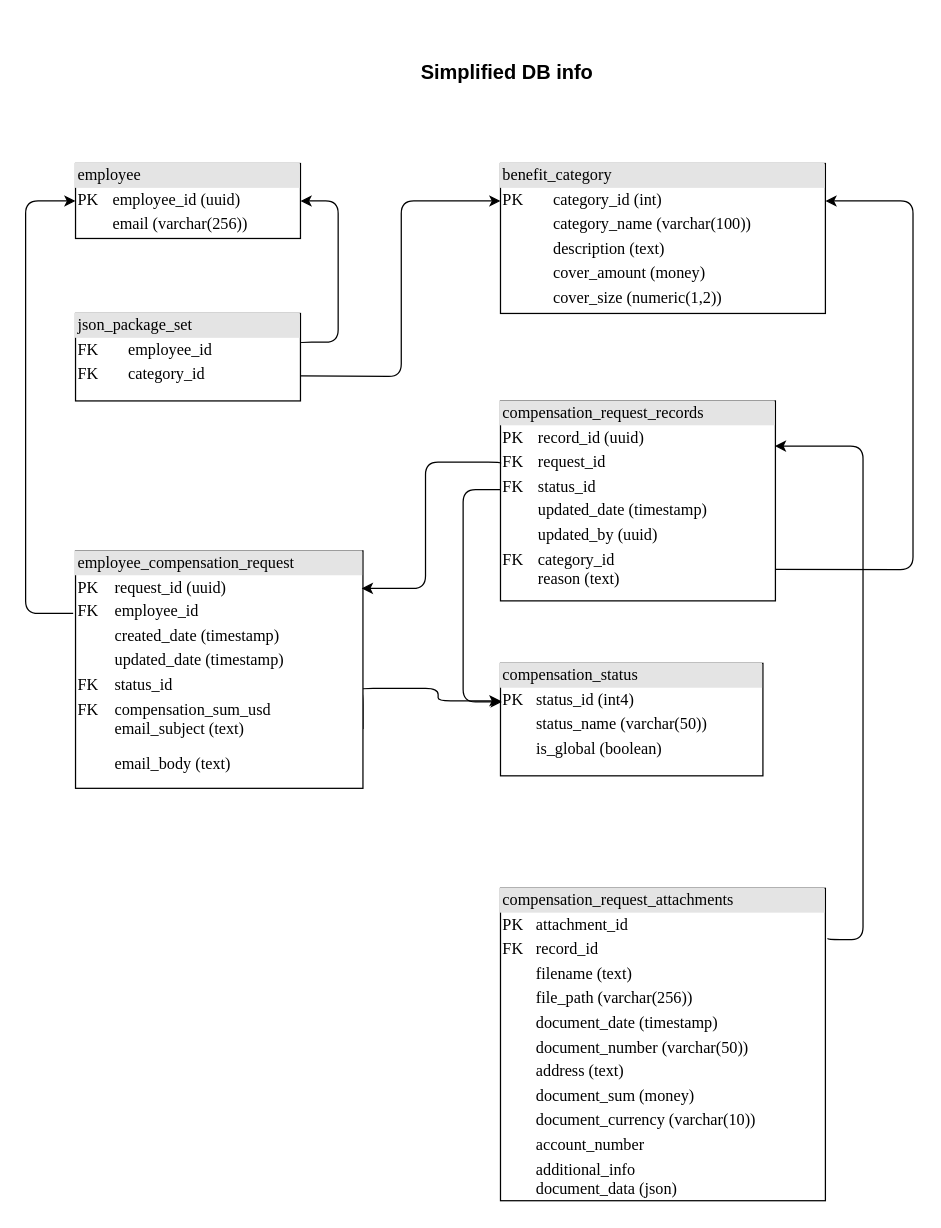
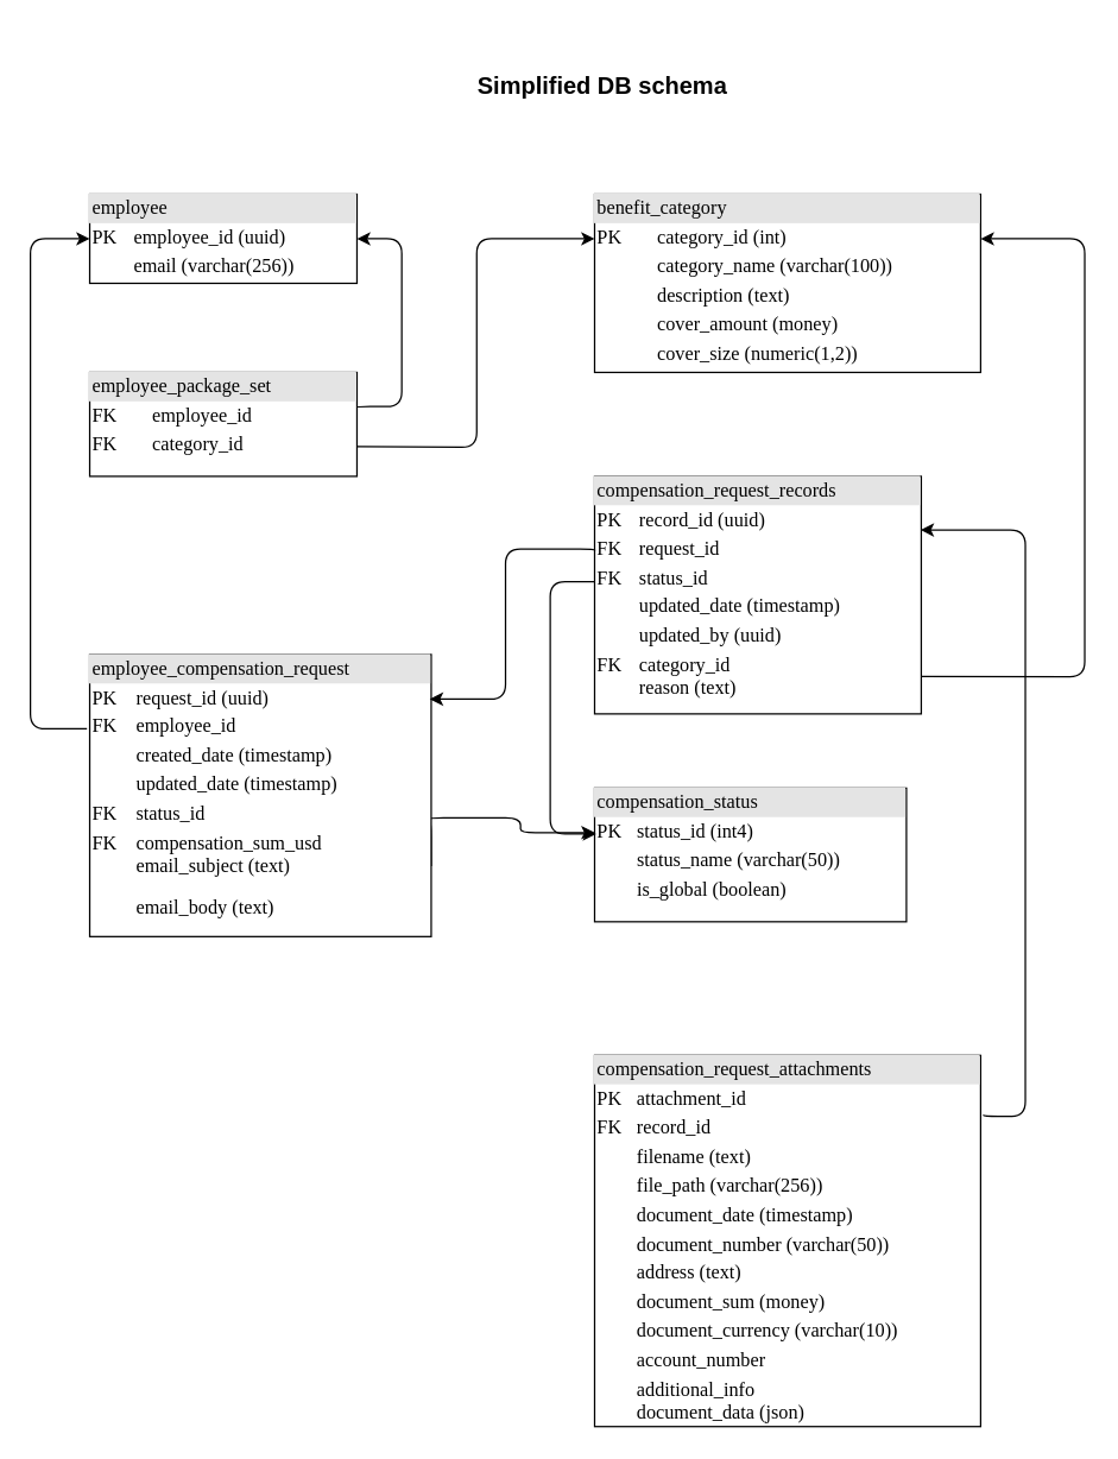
  <mxCell id="0" />
  <mxCell id="1" parent="0" />
  <mxCell id="2" value="" style="group" vertex="1" connectable="0" parent="1"><mxGeometry x="20" y="130" width="710.06" height="830" as="geometry" /></mxCell>
  <mxCell id="3" value="&lt;div style=&quot;box-sizing: border-box; width: 100%; background: rgb(228, 228, 228); padding: 2px;&quot;&gt;employee&lt;/div&gt;&lt;table cellspacing=&quot;0&quot; cellpadding=&quot;2&quot; style=&quot;width: 100%;&quot;&gt;&lt;tbody&gt;&lt;tr&gt;&lt;td&gt;PK&lt;/td&gt;&lt;td&gt;employee_id (uuid)&lt;/td&gt;&lt;/tr&gt;&lt;tr&gt;&lt;td&gt;&lt;br&gt;&lt;/td&gt;&lt;td&gt;email (varchar(256))&lt;/td&gt;&lt;/tr&gt;&lt;tr&gt;&lt;td&gt;&lt;br&gt;&lt;/td&gt;&lt;td&gt;&lt;br&gt;&lt;/td&gt;&lt;/tr&gt;&lt;/tbody&gt;&lt;/table&gt;" style="verticalAlign=top;align=left;overflow=fill;html=1;rounded=0;shadow=0;comic=0;labelBackgroundColor=none;strokeWidth=1;fontFamily=Verdana;fontSize=13;" parent="2" vertex="1"><mxGeometry x="39.94" width="180" height="60" as="geometry" /></mxCell>
  <mxCell id="4" value="&lt;div style=&quot;box-sizing: border-box; width: 100%; background: rgb(228, 228, 228); padding: 2px;&quot;&gt;compensation_status&lt;/div&gt;&lt;table cellspacing=&quot;0&quot; cellpadding=&quot;2&quot; style=&quot;width: 100%;&quot;&gt;&lt;tbody&gt;&lt;tr&gt;&lt;td&gt;PK&lt;/td&gt;&lt;td&gt;status_id (int4)&lt;/td&gt;&lt;/tr&gt;&lt;tr&gt;&lt;td&gt;&lt;br&gt;&lt;/td&gt;&lt;td&gt;status_name (varchar(50))&lt;/td&gt;&lt;/tr&gt;&lt;tr&gt;&lt;td&gt;&lt;/td&gt;&lt;td&gt;is_global (boolean)&lt;/td&gt;&lt;/tr&gt;&lt;/tbody&gt;&lt;/table&gt;" style="verticalAlign=top;align=left;overflow=fill;html=1;rounded=0;shadow=0;comic=0;labelBackgroundColor=none;strokeWidth=1;fontFamily=Verdana;fontSize=13;" parent="2" vertex="1"><mxGeometry x="380.0" y="400" width="210" height="90" as="geometry" /></mxCell>
  <mxCell id="5" style="edgeStyle=orthogonalEdgeStyle;rounded=1;orthogonalLoop=1;jettySize=auto;html=1;fontSize=13;entryX=1;entryY=0.5;entryDx=0;entryDy=0;curved=0;exitX=0.994;exitY=0.352;exitDx=0;exitDy=0;exitPerimeter=0;" edge="1" parent="2" source="6" target="3"><mxGeometry relative="1" as="geometry"><mxPoint x="229.94" y="30" as="targetPoint" /><Array as="points"><mxPoint x="219.06" y="143" /><mxPoint x="250.06" y="143" /><mxPoint x="250.06" y="30" /></Array></mxGeometry></mxCell>
- <mxCell id="6" value="&lt;div style=&quot;box-sizing: border-box; width: 100%; background: rgb(228, 228, 228); padding: 2px;&quot;&gt;json_package_set&lt;/div&gt;&lt;table cellspacing=&quot;0&quot; cellpadding=&quot;2&quot; style=&quot;width: 100%;&quot;&gt;&lt;tbody&gt;&lt;tr&gt;&lt;td&gt;FK&lt;/td&gt;&lt;td&gt;employee_id&lt;/td&gt;&lt;/tr&gt;&lt;tr&gt;&lt;td&gt;FK&lt;/td&gt;&lt;td&gt;category_id&lt;/td&gt;&lt;/tr&gt;&lt;/tbody&gt;&lt;/table&gt;" style="verticalAlign=top;align=left;overflow=fill;html=1;rounded=0;shadow=0;comic=0;labelBackgroundColor=none;strokeWidth=1;fontFamily=Verdana;fontSize=13;" parent="2" vertex="1"><mxGeometry x="39.94" y="120" width="180" height="70" as="geometry" /></mxCell>
+ <mxCell id="6" value="&lt;div style=&quot;box-sizing: border-box; width: 100%; background: rgb(228, 228, 228); padding: 2px;&quot;&gt;employee_package_set&lt;/div&gt;&lt;table cellspacing=&quot;0&quot; cellpadding=&quot;2&quot; style=&quot;width: 100%;&quot;&gt;&lt;tbody&gt;&lt;tr&gt;&lt;td&gt;FK&lt;/td&gt;&lt;td&gt;employee_id&lt;/td&gt;&lt;/tr&gt;&lt;tr&gt;&lt;td&gt;FK&lt;/td&gt;&lt;td&gt;category_id&lt;/td&gt;&lt;/tr&gt;&lt;/tbody&gt;&lt;/table&gt;" style="verticalAlign=top;align=left;overflow=fill;html=1;rounded=0;shadow=0;comic=0;labelBackgroundColor=none;strokeWidth=1;fontFamily=Verdana;fontSize=13;" parent="2" vertex="1"><mxGeometry x="39.94" y="120" width="180" height="70" as="geometry" /></mxCell>
  <mxCell id="7" style="edgeStyle=orthogonalEdgeStyle;rounded=1;orthogonalLoop=1;jettySize=auto;html=1;entryX=0;entryY=0.5;entryDx=0;entryDy=0;curved=0;" edge="1" parent="2" target="3"><mxGeometry relative="1" as="geometry"><mxPoint x="38.06" y="360" as="sourcePoint" /><Array as="points"><mxPoint x="38" y="360" /><mxPoint y="360" /><mxPoint y="30" /></Array></mxGeometry></mxCell>
  <mxCell id="8" style="edgeStyle=orthogonalEdgeStyle;rounded=1;orthogonalLoop=1;jettySize=auto;html=1;curved=0;exitX=1;exitY=0.75;exitDx=0;exitDy=0;" edge="1" parent="2" source="9"><mxGeometry relative="1" as="geometry"><mxPoint x="380.06" y="430" as="targetPoint" /><Array as="points"><mxPoint x="268.06" y="423" /><mxPoint x="268.06" y="420" /><mxPoint x="330.06" y="420" /><mxPoint x="330.06" y="430" /><mxPoint x="380.06" y="430" /></Array></mxGeometry></mxCell>
  <mxCell id="9" value="&lt;div style=&quot;box-sizing: border-box; width: 100%; background: rgb(228, 228, 228); padding: 2px;&quot;&gt;employee_compensation_request&lt;/div&gt;&lt;table cellspacing=&quot;0&quot; cellpadding=&quot;2&quot; style=&quot;width: 100%;&quot;&gt;&lt;tbody&gt;&lt;tr&gt;&lt;td&gt;PK&lt;/td&gt;&lt;td&gt;request_id (uuid)&lt;/td&gt;&lt;/tr&gt;&lt;tr&gt;&lt;td&gt;FK&lt;/td&gt;&lt;td&gt;employee_id&lt;/td&gt;&lt;/tr&gt;&lt;tr&gt;&lt;td&gt;&lt;/td&gt;&lt;td&gt;created_date (timestamp)&lt;/td&gt;&lt;/tr&gt;&lt;tr&gt;&lt;td&gt;&lt;br&gt;&lt;/td&gt;&lt;td&gt;updated_date (timestamp)&lt;/td&gt;&lt;/tr&gt;&lt;tr&gt;&lt;td&gt;FK&lt;br&gt;&lt;/td&gt;&lt;td&gt;status_id&lt;/td&gt;&lt;/tr&gt;&lt;tr&gt;&lt;td&gt;FK&lt;br&gt;&lt;br&gt;&lt;/td&gt;&lt;td&gt;compensation_sum_usd&lt;br&gt;email_subject (text)&lt;/td&gt;&lt;/tr&gt;&lt;tr&gt;&lt;td&gt;&lt;br&gt;&lt;br&gt;&lt;/td&gt;&lt;td&gt;email_body (text)&lt;/td&gt;&lt;/tr&gt;&lt;/tbody&gt;&lt;/table&gt;" style="verticalAlign=top;align=left;overflow=fill;html=1;rounded=0;shadow=0;comic=0;labelBackgroundColor=none;strokeWidth=1;fontFamily=Verdana;fontSize=13;" parent="2" vertex="1"><mxGeometry x="39.94" y="310" width="230" height="190" as="geometry" /></mxCell>
  <mxCell id="10" style="edgeStyle=orthogonalEdgeStyle;rounded=1;orthogonalLoop=1;jettySize=auto;html=1;exitX=0.003;exitY=0.443;exitDx=0;exitDy=0;curved=0;exitPerimeter=0;entryX=0.005;entryY=0.343;entryDx=0;entryDy=0;entryPerimeter=0;" edge="1" parent="2" source="12" target="4"><mxGeometry relative="1" as="geometry"><mxPoint x="370.06" y="400" as="targetPoint" /><Array as="points"><mxPoint x="350.06" y="261" /><mxPoint x="350.06" y="431" /></Array></mxGeometry></mxCell>
  <mxCell id="11" style="edgeStyle=orthogonalEdgeStyle;rounded=1;orthogonalLoop=1;jettySize=auto;html=1;entryX=1;entryY=0.25;entryDx=0;entryDy=0;exitX=0.987;exitY=0.843;exitDx=0;exitDy=0;exitPerimeter=0;curved=0;" edge="1" parent="2" source="12" target="13"><mxGeometry relative="1" as="geometry"><Array as="points"><mxPoint x="710.06" y="325" /><mxPoint x="710.06" y="30" /></Array></mxGeometry></mxCell>
  <mxCell id="12" value="&lt;div style=&quot;box-sizing: border-box; width: 100%; background: rgb(228, 228, 228); padding: 2px;&quot;&gt;compensation_request_records&lt;/div&gt;&lt;table cellspacing=&quot;0&quot; cellpadding=&quot;2&quot; style=&quot;width: 100%;&quot;&gt;&lt;tbody&gt;&lt;tr&gt;&lt;td&gt;PK&lt;/td&gt;&lt;td&gt;record_id (uuid)&lt;/td&gt;&lt;/tr&gt;&lt;tr&gt;&lt;td&gt;FK&lt;/td&gt;&lt;td&gt;request_id&lt;/td&gt;&lt;/tr&gt;&lt;tr&gt;&lt;td&gt;FK&lt;/td&gt;&lt;td&gt;status_id&lt;/td&gt;&lt;/tr&gt;&lt;tr&gt;&lt;td&gt;&lt;br&gt;&lt;/td&gt;&lt;td&gt;updated_date (timestamp)&lt;br&gt;&lt;/td&gt;&lt;/tr&gt;&lt;tr&gt;&lt;td&gt;&lt;br&gt;&lt;/td&gt;&lt;td&gt;updated_by (uuid)&lt;br&gt;&lt;/td&gt;&lt;/tr&gt;&lt;tr&gt;&lt;td&gt;FK&lt;br&gt;&lt;br&gt;&lt;/td&gt;&lt;td&gt;category_id&lt;br&gt;reason (text)&lt;/td&gt;&lt;/tr&gt;&lt;/tbody&gt;&lt;/table&gt;" style="verticalAlign=top;align=left;overflow=fill;html=1;rounded=0;shadow=0;comic=0;labelBackgroundColor=none;strokeWidth=1;fontFamily=Verdana;fontSize=13;" parent="2" vertex="1"><mxGeometry x="380.0" y="190" width="220" height="160" as="geometry" /></mxCell>
  <mxCell id="13" value="&lt;div style=&quot;box-sizing: border-box; width: 100%; background: rgb(228, 228, 228); padding: 2px;&quot;&gt;benefit_category&lt;/div&gt;&lt;table cellspacing=&quot;0&quot; cellpadding=&quot;2&quot; style=&quot;width: 100%;&quot;&gt;&lt;tbody&gt;&lt;tr&gt;&lt;td&gt;PK&lt;span style=&quot;white-space: pre;&quot;&gt;&#09;&lt;/span&gt;&lt;/td&gt;&lt;td&gt;category_id (int)&lt;/td&gt;&lt;/tr&gt;&lt;tr&gt;&lt;td&gt;&lt;br&gt;&lt;/td&gt;&lt;td&gt;category_name (varchar(100))&lt;/td&gt;&lt;/tr&gt;&lt;tr&gt;&lt;td&gt;&lt;br&gt;&lt;/td&gt;&lt;td&gt;description (text)&lt;/td&gt;&lt;/tr&gt;&lt;tr&gt;&lt;td&gt;&lt;br&gt;&lt;/td&gt;&lt;td&gt;cover_amount (money)&lt;/td&gt;&lt;/tr&gt;&lt;tr&gt;&lt;td&gt;&lt;br&gt;&lt;/td&gt;&lt;td&gt;cover_size (numeric(1,2))&lt;/td&gt;&lt;/tr&gt;&lt;/tbody&gt;&lt;/table&gt;" style="verticalAlign=top;align=left;overflow=fill;html=1;rounded=0;shadow=0;comic=0;labelBackgroundColor=none;strokeWidth=1;fontFamily=Verdana;fontSize=13;" vertex="1" parent="2"><mxGeometry x="380.0" width="260" height="120" as="geometry" /></mxCell>
  <mxCell id="14" style="edgeStyle=orthogonalEdgeStyle;rounded=1;orthogonalLoop=1;jettySize=auto;html=1;entryX=0;entryY=0.25;entryDx=0;entryDy=0;fontSize=13;curved=0;" edge="1" parent="2" target="13"><mxGeometry relative="1" as="geometry"><mxPoint x="220.06" y="170" as="sourcePoint" /></mxGeometry></mxCell>
  <mxCell id="15" style="edgeStyle=orthogonalEdgeStyle;rounded=1;orthogonalLoop=1;jettySize=auto;html=1;entryX=0.998;entryY=0.226;entryDx=0;entryDy=0;curved=0;entryPerimeter=0;" edge="1" parent="2" target="12"><mxGeometry relative="1" as="geometry"><mxPoint x="642" y="620" as="sourcePoint" /><Array as="points"><mxPoint x="642.06" y="621" /><mxPoint x="670.06" y="621" /><mxPoint x="670.06" y="226" /></Array></mxGeometry></mxCell>
  <mxCell id="16" value="&lt;div style=&quot;box-sizing: border-box; width: 100%; background: rgb(228, 228, 228); padding: 2px;&quot;&gt;compensation_request_attachments&lt;/div&gt;&lt;table cellspacing=&quot;0&quot; cellpadding=&quot;2&quot; style=&quot;width: 100%;&quot;&gt;&lt;tbody&gt;&lt;tr&gt;&lt;td&gt;PK&lt;/td&gt;&lt;td&gt;attachment_id&lt;/td&gt;&lt;/tr&gt;&lt;tr&gt;&lt;td&gt;FK&lt;/td&gt;&lt;td&gt;record_id&lt;/td&gt;&lt;/tr&gt;&lt;tr&gt;&lt;td&gt;&lt;/td&gt;&lt;td&gt;filename (text)&lt;/td&gt;&lt;/tr&gt;&lt;tr&gt;&lt;td&gt;&lt;br&gt;&lt;/td&gt;&lt;td&gt;file_path (varchar(256))&lt;br&gt;&lt;/td&gt;&lt;/tr&gt;&lt;tr&gt;&lt;td&gt;&lt;br&gt;&lt;/td&gt;&lt;td&gt;document_date (timestamp)&lt;br&gt;&lt;/td&gt;&lt;/tr&gt;&lt;tr&gt;&lt;td&gt;&lt;br&gt;&lt;/td&gt;&lt;td&gt;document_number (varchar(50))&lt;br&gt;&lt;/td&gt;&lt;/tr&gt;&lt;tr&gt;&lt;td&gt;&lt;br&gt;&lt;/td&gt;&lt;td&gt;address (text)&lt;br&gt;&lt;/td&gt;&lt;/tr&gt;&lt;tr&gt;&lt;td&gt;&lt;br&gt;&lt;/td&gt;&lt;td&gt;document_sum (money)&lt;br&gt;&lt;/td&gt;&lt;/tr&gt;&lt;tr&gt;&lt;td&gt;&lt;br&gt;&lt;/td&gt;&lt;td&gt;document_currency (varchar(10))&lt;br&gt;&lt;/td&gt;&lt;/tr&gt;&lt;tr&gt;&lt;td&gt;&lt;br&gt;&lt;/td&gt;&lt;td&gt;account_number&lt;br&gt;&lt;/td&gt;&lt;/tr&gt;&lt;tr&gt;&lt;td&gt;&lt;br&gt;&lt;/td&gt;&lt;td&gt;additional_info&lt;br&gt;document_data (json)&lt;/td&gt;&lt;/tr&gt;&lt;/tbody&gt;&lt;/table&gt;" style="verticalAlign=top;align=left;overflow=fill;html=1;rounded=0;shadow=0;comic=0;labelBackgroundColor=none;strokeWidth=1;fontFamily=Verdana;fontSize=13;" vertex="1" parent="2"><mxGeometry x="380.0" y="580" width="260" height="250" as="geometry" /></mxCell>
  <mxCell id="17" style="edgeStyle=orthogonalEdgeStyle;rounded=1;orthogonalLoop=1;jettySize=auto;html=1;curved=0;" edge="1" parent="2"><mxGeometry relative="1" as="geometry"><mxPoint x="380.06" y="240" as="sourcePoint" /><mxPoint x="269.0" y="340" as="targetPoint" /><Array as="points"><mxPoint x="320.0" y="239" /><mxPoint x="320.0" y="340" /><mxPoint x="269.0" y="340" /></Array></mxGeometry></mxCell>
- <mxCell id="18" value="&lt;h1&gt;&lt;font style=&quot;font-size: 16px;&quot;&gt;Simplified DB info&lt;/font&gt;&lt;/h1&gt;" style="text;html=1;align=center;verticalAlign=middle;resizable=0;points=[];autosize=1;strokeColor=none;fillColor=none;" vertex="1" parent="1"><mxGeometry x="310" width="190" height="70" as="geometry" y="20" /></mxCell>
+ <mxCell id="18" value="&lt;h1&gt;&lt;font style=&quot;font-size: 16px;&quot;&gt;Simplified DB schema&lt;/font&gt;&lt;/h1&gt;" style="text;html=1;align=center;verticalAlign=middle;resizable=0;points=[];autosize=1;strokeColor=none;fillColor=none;" vertex="1" parent="1"><mxGeometry x="310" width="190" height="70" as="geometry" y="20" /></mxCell>
